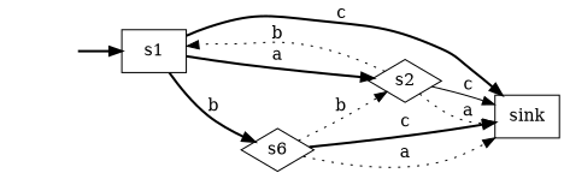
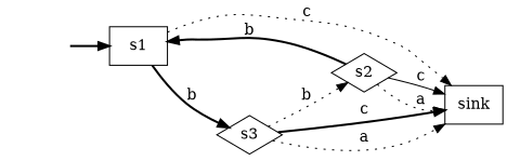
  digraph {
    rankdir=LR
    node [shape=box]
    edge [style=dotted]
    fake [style=invisible shape=""]
    s1 [root=true]
    s2 [shape=diamond]
    sink
-   s3 [shape=diamond label=s6]
+   s3 [shape=diamond]
    fake -> s1 [style=bold]
-   s1 -> s2 [label=a style=bold]
-   s1 -> sink [label=c style=bold]
+   s1 -> sink [label=c]
    s1 -> s3 [label=b style=bold]
-   s2 -> s1 [label=b]
+   s2 -> s1 [label=b style=bold]
    s2 -> sink [label=c style=solid]
    s2 -> sink [label=a]
    s3 -> s2 [label=b]
    s3 -> sink [label=c style=bold]
    s3 -> sink [label=a]
  }
